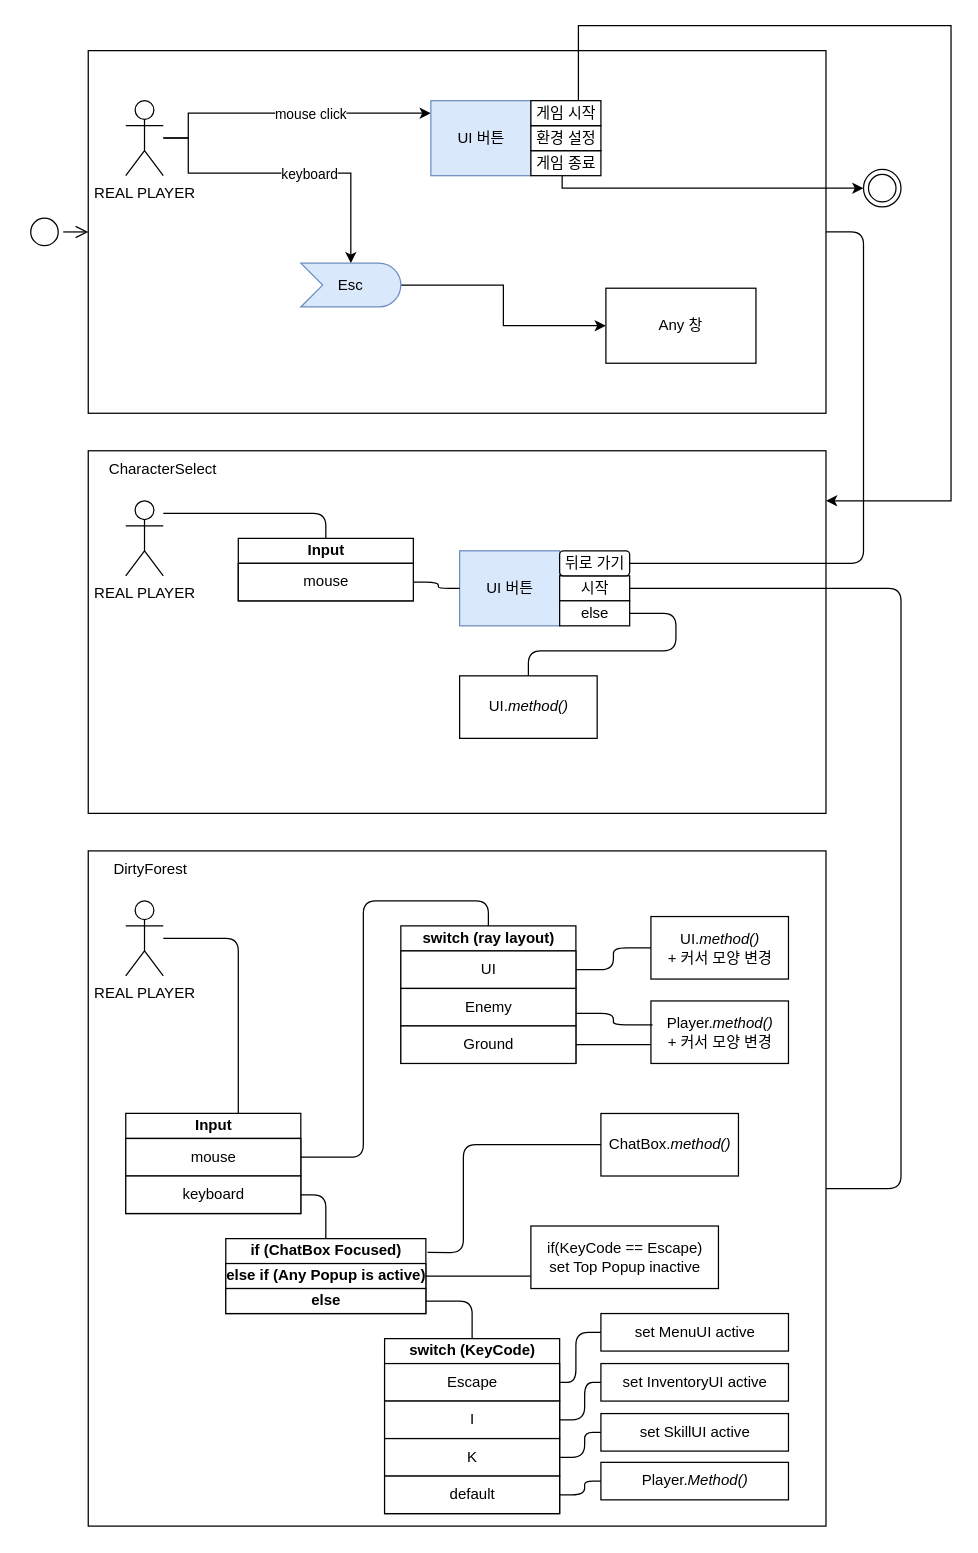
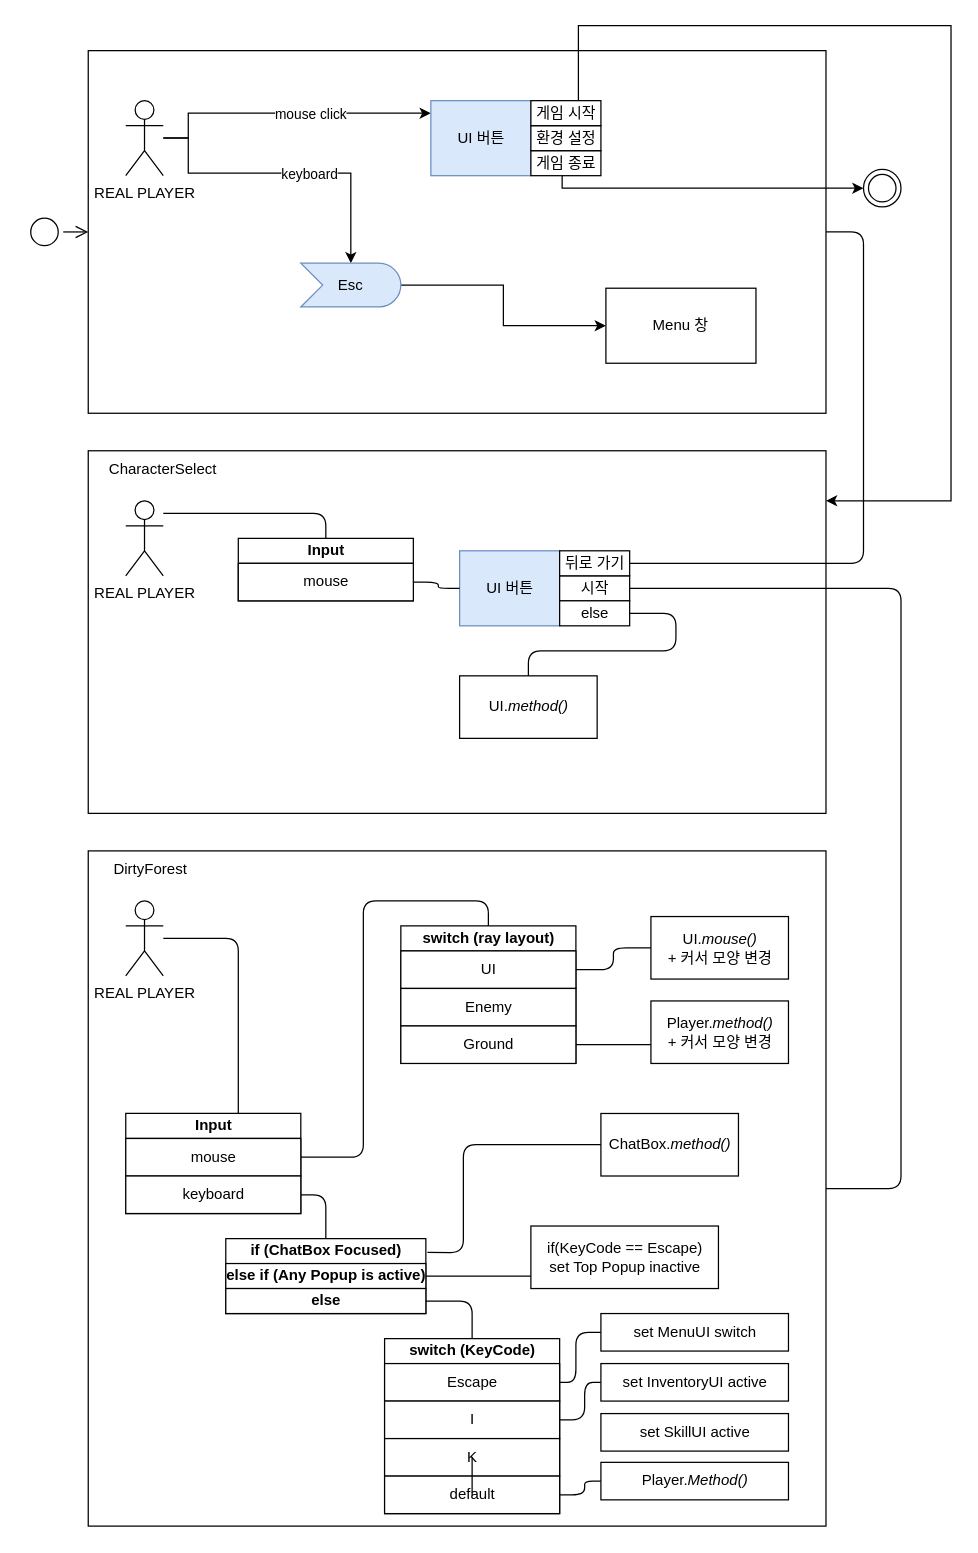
  <mxCell id="0" />
  <mxCell id="1" parent="0" />
  <mxCell id="2" value="" style="rounded=0;whiteSpace=wrap;html=1;" vertex="1" parent="1"><mxGeometry y="40" width="590" height="290" as="geometry" x="70" /></mxCell>
  <mxCell id="3" value="REAL PLAYER" style="shape=umlActor;verticalLabelPosition=bottom;verticalAlign=top;html=1;outlineConnect=0;" vertex="1" parent="1"><mxGeometry x="100" y="80" width="30" height="60" as="geometry" /></mxCell>
  <mxCell id="4" value="" style="endArrow=classic;html=1;rounded=0;edgeStyle=orthogonalEdgeStyle;" edge="1" parent="1" target="8"><mxGeometry relative="1" as="geometry"><mxPoint x="130" y="109.8" as="sourcePoint" /><mxPoint x="320" y="90" as="targetPoint" /><Array as="points"><mxPoint x="150" y="110" /><mxPoint x="150" y="90" /></Array></mxGeometry></mxCell>
  <mxCell id="5" value="mouse click" style="edgeLabel;resizable=0;html=1;align=center;verticalAlign=middle;" connectable="0" vertex="1" parent="4"><mxGeometry relative="1" as="geometry"><mxPoint x="20" as="offset" /></mxGeometry></mxCell>
  <mxCell id="6" value="" style="endArrow=classic;html=1;rounded=0;edgeStyle=orthogonalEdgeStyle;" edge="1" parent="1" target="15"><mxGeometry relative="1" as="geometry"><mxPoint x="130" y="110" as="sourcePoint" /><mxPoint x="230" y="140" as="targetPoint" /><Array as="points"><mxPoint x="150" y="110" /><mxPoint x="150" y="138" /></Array></mxGeometry></mxCell>
  <mxCell id="7" value="keyboard" style="edgeLabel;resizable=0;html=1;align=center;verticalAlign=middle;" connectable="0" vertex="1" parent="6"><mxGeometry relative="1" as="geometry"><mxPoint x="19" as="offset" /></mxGeometry></mxCell>
  <mxCell id="8" value="UI 버튼" style="html=1;fillColor=#dae8fc;strokeColor=#6c8ebf;" vertex="1" parent="1"><mxGeometry x="344" y="80" width="80" height="60" as="geometry" /></mxCell>
  <mxCell id="9" value="" style="edgeStyle=orthogonalEdgeStyle;rounded=0;orthogonalLoop=1;jettySize=auto;html=1;" edge="1" parent="1" source="10"><mxGeometry relative="1" as="geometry"><mxPoint x="690" y="150" as="targetPoint" /><Array as="points"><mxPoint x="449" y="150" /></Array></mxGeometry></mxCell>
  <mxCell id="10" value="게임 종료" style="html=1;" vertex="1" parent="1"><mxGeometry x="424" y="120" width="56" height="20" as="geometry" /></mxCell>
  <mxCell id="11" value="환경 설정" style="html=1;" vertex="1" parent="1"><mxGeometry x="424" y="100" width="56" height="20" as="geometry" /></mxCell>
  <mxCell id="12" style="edgeStyle=orthogonalEdgeStyle;rounded=0;orthogonalLoop=1;jettySize=auto;html=1;" edge="1" parent="1" source="13" target="17"><mxGeometry relative="1" as="geometry"><Array as="points"><mxPoint x="462" y="20" /><mxPoint x="760" y="20" /><mxPoint x="760" y="400" /></Array></mxGeometry></mxCell>
  <mxCell id="13" value="게임 시작" style="html=1;" vertex="1" parent="1"><mxGeometry x="424" y="80" width="56" height="20" as="geometry" /></mxCell>
  <mxCell id="14" value="" style="edgeStyle=orthogonalEdgeStyle;rounded=0;orthogonalLoop=1;jettySize=auto;html=1;" edge="1" parent="1" source="15" target="16"><mxGeometry relative="1" as="geometry"><Array as="points"><mxPoint x="402" y="228" /><mxPoint x="402" y="260" /></Array></mxGeometry></mxCell>
  <mxCell id="15" value="Esc" style="html=1;outlineConnect=0;whiteSpace=wrap;shape=mxgraph.archimate3.event;fillColor=#dae8fc;strokeColor=#6c8ebf;" vertex="1" parent="1"><mxGeometry x="240" y="210" width="80" height="35" as="geometry" /></mxCell>
- <mxCell id="16" value="Any 창" style="whiteSpace=wrap;html=1;" vertex="1" parent="1"><mxGeometry x="484" y="230" width="120" height="60" as="geometry" /></mxCell>
+ <mxCell id="16" value="Menu 창" style="whiteSpace=wrap;html=1;" vertex="1" parent="1"><mxGeometry x="484" y="230" width="120" height="60" as="geometry" /></mxCell>
  <mxCell id="17" value="" style="rounded=0;whiteSpace=wrap;html=1;" vertex="1" parent="1"><mxGeometry y="360" width="590" height="290" as="geometry" x="70" /></mxCell>
  <mxCell id="18" value="CharacterSelect" style="text;html=1;strokeColor=none;fillColor=none;align=center;verticalAlign=middle;whiteSpace=wrap;rounded=0;" vertex="1" parent="1"><mxGeometry x="80" y="360" width="100" height="30" as="geometry" /></mxCell>
  <mxCell id="19" style="edgeStyle=orthogonalEdgeStyle;sketch=0;orthogonalLoop=1;jettySize=auto;html=1;startArrow=none;startFill=0;endArrow=none;endFill=0;strokeColor=default;" edge="1" parent="1" source="20" target="55"><mxGeometry relative="1" as="geometry"><Array as="points"><mxPoint x="190" y="410" /><mxPoint x="190" y="410" /></Array></mxGeometry></mxCell>
  <mxCell id="20" value="REAL PLAYER" style="shape=umlActor;verticalLabelPosition=bottom;verticalAlign=top;html=1;outlineConnect=0;" vertex="1" parent="1"><mxGeometry x="100" y="400" width="30" height="60" as="geometry" /></mxCell>
  <mxCell id="21" value="" style="ellipse;html=1;shape=startState;" vertex="1" parent="1"><mxGeometry x="20" y="170" width="30" height="30" as="geometry" /></mxCell>
  <mxCell id="22" value="" style="edgeStyle=orthogonalEdgeStyle;html=1;verticalAlign=bottom;endArrow=open;endSize=8;rounded=0;" edge="1" source="21" parent="1" target="2"><mxGeometry relative="1" as="geometry"><mxPoint x="25" y="120" as="targetPoint" /></mxGeometry></mxCell>
  <mxCell id="23" value="" style="rounded=0;whiteSpace=wrap;html=1;" vertex="1" parent="1"><mxGeometry y="680" width="590" height="540" as="geometry" x="70" /></mxCell>
  <mxCell id="24" value="DirtyForest" style="text;html=1;strokeColor=none;fillColor=none;align=center;verticalAlign=middle;whiteSpace=wrap;rounded=0;" vertex="1" parent="1"><mxGeometry y="680" width="100" height="30" as="geometry" x="70" /></mxCell>
  <mxCell id="25" value="REAL PLAYER" style="shape=umlActor;verticalLabelPosition=bottom;verticalAlign=top;html=1;outlineConnect=0;" vertex="1" parent="1"><mxGeometry x="100" y="720" width="30" height="60" as="geometry" /></mxCell>
  <mxCell id="26" value="" style="ellipse;html=1;shape=endState;" vertex="1" parent="1"><mxGeometry x="690" y="135" width="30" height="30" as="geometry" /></mxCell>
  <mxCell id="27" value="" style="endArrow=none;html=1;sketch=0;startArrow=none;startFill=0;endFill=0;elbow=vertical;strokeColor=default;edgeStyle=orthogonalEdgeStyle;" edge="1" parent="1" source="28" target="25"><mxGeometry relative="1" as="geometry"><mxPoint x="240" y="750" as="sourcePoint" /><mxPoint x="410" y="720" as="targetPoint" /><Array as="points"><mxPoint x="190" y="750" /></Array></mxGeometry></mxCell>
  <mxCell id="28" value="&lt;b&gt;Input&lt;/b&gt;" style="swimlane;fontStyle=0;childLayout=stackLayout;horizontal=1;startSize=20;horizontalStack=0;resizeParent=1;resizeParentMax=0;resizeLast=0;collapsible=1;marginBottom=0;sketch=0;html=1;" vertex="1" parent="1"><mxGeometry x="100" y="890" width="140" height="80" as="geometry" /></mxCell>
  <mxCell id="29" value="mouse" style="html=1;sketch=0;" vertex="1" parent="28"><mxGeometry y="20" width="140" height="30" as="geometry" /></mxCell>
  <mxCell id="30" value="keyboard" style="html=1;sketch=0;" vertex="1" parent="28"><mxGeometry y="50" width="140" height="30" as="geometry" /></mxCell>
  <mxCell id="31" value="switch (ray layout)" style="swimlane;fontStyle=1;childLayout=stackLayout;horizontal=1;startSize=20;horizontalStack=0;resizeParent=1;resizeParentMax=0;resizeLast=0;collapsible=1;marginBottom=0;sketch=0;html=1;align=center;" vertex="1" parent="1"><mxGeometry x="320" y="740" width="140" height="110" as="geometry"><mxRectangle x="370" y="705" width="50" height="30" as="alternateBounds" /></mxGeometry></mxCell>
  <mxCell id="32" value="UI" style="html=1;sketch=0;" vertex="1" parent="31"><mxGeometry y="20" width="140" height="30" as="geometry" /></mxCell>
  <mxCell id="33" value="Enemy" style="html=1;sketch=0;" vertex="1" parent="31"><mxGeometry y="50" width="140" height="30" as="geometry" /></mxCell>
  <mxCell id="34" value="Ground" style="html=1;sketch=0;" vertex="1" parent="31"><mxGeometry y="80" width="140" height="30" as="geometry" /></mxCell>
  <mxCell id="35" value="Player.&lt;i&gt;method()&lt;/i&gt;&lt;br&gt;+ 커서 모양 변경" style="html=1;sketch=0;align=center;" vertex="1" parent="1"><mxGeometry x="520" y="800" width="110" height="50" as="geometry" /></mxCell>
  <mxCell id="36" value="" style="rounded=1;sketch=0;orthogonalLoop=1;jettySize=auto;html=1;startArrow=none;startFill=0;endArrow=none;endFill=0;edgeStyle=orthogonalEdgeStyle;entryX=0.5;entryY=0;entryDx=0;entryDy=0;" edge="1" parent="1" source="29" target="31"><mxGeometry relative="1" as="geometry"><mxPoint x="340" y="738.387" as="sourcePoint" /><mxPoint x="370" y="741.452" as="targetPoint" /><Array as="points"><mxPoint x="290" y="925" /><mxPoint x="290" y="720" /><mxPoint x="390" y="720" /></Array></mxGeometry></mxCell>
- <mxCell id="37" value="UI.&lt;i&gt;method()&lt;/i&gt;&lt;br&gt;+ 커서 모양 변경" style="html=1;sketch=0;align=center;" vertex="1" parent="1"><mxGeometry x="520" y="732.5" width="110" height="50" as="geometry" /></mxCell>
+ <mxCell id="37" value="UI.&lt;i&gt;mouse()&lt;/i&gt;&lt;br&gt;+ 커서 모양 변경" style="html=1;sketch=0;align=center;" vertex="1" parent="1"><mxGeometry x="520" y="732.5" width="110" height="50" as="geometry" /></mxCell>
  <mxCell id="38" style="edgeStyle=orthogonalEdgeStyle;sketch=0;orthogonalLoop=1;jettySize=auto;html=1;entryX=0;entryY=0.5;entryDx=0;entryDy=0;startArrow=none;startFill=0;endArrow=none;endFill=0;strokeColor=default;" edge="1" parent="1" source="32" target="37"><mxGeometry relative="1" as="geometry" /></mxCell>
- <mxCell id="39" style="edgeStyle=orthogonalEdgeStyle;sketch=0;orthogonalLoop=1;jettySize=auto;html=1;startArrow=none;startFill=0;endArrow=none;endFill=0;strokeColor=default;entryX=0.012;entryY=0.381;entryDx=0;entryDy=0;entryPerimeter=0;" edge="1" parent="1" source="33" target="35"><mxGeometry relative="1" as="geometry"><mxPoint x="600" y="815" as="targetPoint" /><Array as="points"><mxPoint x="490" y="810" /><mxPoint x="490" y="819" /></Array></mxGeometry></mxCell>
  <mxCell id="40" style="edgeStyle=orthogonalEdgeStyle;sketch=0;orthogonalLoop=1;jettySize=auto;html=1;startArrow=none;startFill=0;endArrow=none;endFill=0;strokeColor=default;" edge="1" parent="1" source="34" target="35"><mxGeometry relative="1" as="geometry"><Array as="points"><mxPoint x="490" y="835" /><mxPoint x="490" y="835" /></Array></mxGeometry></mxCell>
  <mxCell id="41" style="edgeStyle=orthogonalEdgeStyle;sketch=0;orthogonalLoop=1;jettySize=auto;html=1;startArrow=none;startFill=0;endArrow=none;endFill=0;strokeColor=default;exitX=1.008;exitY=0.186;exitDx=0;exitDy=0;exitPerimeter=0;" edge="1" parent="1" source="42" target="54"><mxGeometry relative="1" as="geometry"><mxPoint x="530" y="950" as="targetPoint" /><Array as="points"><mxPoint x="370" y="1001" /><mxPoint x="370" y="915" /></Array></mxGeometry></mxCell>
  <mxCell id="42" value="if (ChatBox Focused)" style="swimlane;fontStyle=1;childLayout=stackLayout;horizontal=1;startSize=20;horizontalStack=0;resizeParent=1;resizeParentMax=0;resizeLast=0;collapsible=1;marginBottom=0;sketch=0;html=1;align=center;" vertex="1" parent="1"><mxGeometry x="180" y="990" width="160" height="60" as="geometry"><mxRectangle x="370" y="705" width="50" height="30" as="alternateBounds" /></mxGeometry></mxCell>
  <mxCell id="43" value="&lt;b&gt;else if (Any Popup is active)&lt;/b&gt;" style="html=1;sketch=0;" vertex="1" parent="42"><mxGeometry y="20" width="160" height="20" as="geometry" /></mxCell>
  <mxCell id="44" value="&lt;b&gt;else&lt;/b&gt;" style="html=1;sketch=0;" vertex="1" parent="42"><mxGeometry y="40" width="160" height="20" as="geometry" /></mxCell>
  <mxCell id="45" style="edgeStyle=orthogonalEdgeStyle;sketch=0;orthogonalLoop=1;jettySize=auto;html=1;startArrow=none;startFill=0;endArrow=none;endFill=0;strokeColor=default;entryX=0.5;entryY=0;entryDx=0;entryDy=0;" edge="1" parent="1" source="30" target="42"><mxGeometry relative="1" as="geometry"><Array as="points"><mxPoint x="260" y="955" /></Array></mxGeometry></mxCell>
  <mxCell id="46" value="switch (KeyCode)" style="swimlane;fontStyle=1;childLayout=stackLayout;horizontal=1;startSize=20;horizontalStack=0;resizeParent=1;resizeParentMax=0;resizeLast=0;collapsible=1;marginBottom=0;sketch=0;html=1;align=center;" vertex="1" parent="1"><mxGeometry x="307" y="1070" width="140" height="140" as="geometry"><mxRectangle x="370" y="705" width="50" height="30" as="alternateBounds" /></mxGeometry></mxCell>
  <mxCell id="47" value="Escape" style="html=1;sketch=0;" vertex="1" parent="46"><mxGeometry y="20" width="140" height="30" as="geometry" /></mxCell>
  <mxCell id="48" value="I" style="html=1;sketch=0;" vertex="1" parent="46"><mxGeometry y="50" width="140" height="30" as="geometry" /></mxCell>
  <mxCell id="49" value="K" style="html=1;sketch=0;" vertex="1" parent="46"><mxGeometry y="80" width="140" height="30" as="geometry" /></mxCell>
  <mxCell id="50" value="default" style="html=1;sketch=0;" vertex="1" parent="46"><mxGeometry y="110" width="140" height="30" as="geometry" /></mxCell>
  <mxCell id="51" style="edgeStyle=orthogonalEdgeStyle;sketch=0;orthogonalLoop=1;jettySize=auto;html=1;startArrow=none;startFill=0;endArrow=none;endFill=0;strokeColor=default;entryX=0.5;entryY=0;entryDx=0;entryDy=0;" edge="1" parent="1" source="44" target="46"><mxGeometry relative="1" as="geometry"><Array as="points"><mxPoint x="377" y="1040" /></Array></mxGeometry></mxCell>
  <mxCell id="52" style="edgeStyle=orthogonalEdgeStyle;sketch=0;orthogonalLoop=1;jettySize=auto;html=1;startArrow=none;startFill=0;endArrow=none;endFill=0;strokeColor=default;" edge="1" parent="1" source="43" target="53"><mxGeometry relative="1" as="geometry"><mxPoint x="710" y="1030" as="targetPoint" /><Array as="points"><mxPoint x="380" y="1020" /><mxPoint x="380" y="1020" /></Array></mxGeometry></mxCell>
  <mxCell id="53" value="if(KeyCode == Escape)&lt;br&gt;set Top Popup inactive" style="html=1;sketch=0;align=center;" vertex="1" parent="1"><mxGeometry x="424" y="980" width="150" height="50" as="geometry" /></mxCell>
  <mxCell id="54" value="ChatBox.&lt;i&gt;method()&lt;/i&gt;" style="html=1;sketch=0;align=center;" vertex="1" parent="1"><mxGeometry x="480" y="890" width="110" height="50" as="geometry" /></mxCell>
  <mxCell id="55" value="&lt;b&gt;Input&lt;/b&gt;" style="swimlane;fontStyle=0;childLayout=stackLayout;horizontal=1;startSize=20;horizontalStack=0;resizeParent=1;resizeParentMax=0;resizeLast=0;collapsible=1;marginBottom=0;sketch=0;html=1;" vertex="1" parent="1"><mxGeometry x="190" y="430" width="140" height="50" as="geometry" /></mxCell>
  <mxCell id="56" value="mouse" style="html=1;sketch=0;" vertex="1" parent="55"><mxGeometry y="20" width="140" height="30" as="geometry" /></mxCell>
  <mxCell id="57" value="UI 버튼" style="html=1;fillColor=#dae8fc;strokeColor=#6c8ebf;" vertex="1" parent="1"><mxGeometry x="367" y="440" width="80" height="60" as="geometry" /></mxCell>
  <mxCell id="58" style="edgeStyle=orthogonalEdgeStyle;sketch=0;orthogonalLoop=1;jettySize=auto;html=1;startArrow=none;startFill=0;endArrow=none;endFill=0;strokeColor=default;exitX=1;exitY=0.5;exitDx=0;exitDy=0;" edge="1" parent="1" source="59" target="23"><mxGeometry relative="1" as="geometry"><mxPoint x="750" y="580" as="targetPoint" /><Array as="points"><mxPoint x="720" y="470" /><mxPoint x="720" y="950" /></Array></mxGeometry></mxCell>
  <mxCell id="59" value="시작" style="html=1;" vertex="1" parent="1"><mxGeometry x="447" y="460" width="56" height="20" as="geometry" /></mxCell>
  <mxCell id="60" style="edgeStyle=orthogonalEdgeStyle;sketch=0;orthogonalLoop=1;jettySize=auto;html=1;startArrow=none;startFill=0;endArrow=none;endFill=0;strokeColor=default;" edge="1" parent="1" source="61" target="73"><mxGeometry relative="1" as="geometry"><Array as="points"><mxPoint x="540" y="490" /><mxPoint x="540" y="520" /><mxPoint x="422" y="520" /></Array></mxGeometry></mxCell>
  <mxCell id="61" value="else" style="html=1;" vertex="1" parent="1"><mxGeometry x="447" y="480" width="56" height="20" as="geometry" /></mxCell>
  <mxCell id="62" style="edgeStyle=orthogonalEdgeStyle;sketch=0;orthogonalLoop=1;jettySize=auto;html=1;startArrow=none;startFill=0;endArrow=none;endFill=0;strokeColor=default;" edge="1" parent="1" source="72" target="2"><mxGeometry relative="1" as="geometry"><Array as="points"><mxPoint x="690" y="450" /><mxPoint x="690" y="185" /></Array></mxGeometry></mxCell>
  <mxCell id="63" style="edgeStyle=orthogonalEdgeStyle;sketch=0;orthogonalLoop=1;jettySize=auto;html=1;entryX=0;entryY=0.5;entryDx=0;entryDy=0;startArrow=none;startFill=0;endArrow=none;endFill=0;strokeColor=default;" edge="1" parent="1" source="56" target="57"><mxGeometry relative="1" as="geometry" /></mxCell>
- <mxCell id="64" value="set MenuUI active" style="html=1;sketch=0;align=center;" vertex="1" parent="1"><mxGeometry x="480" y="1050" width="150" height="30" as="geometry" /></mxCell>
+ <mxCell id="64" value="set MenuUI switch" style="html=1;sketch=0;align=center;" vertex="1" parent="1"><mxGeometry x="480" y="1050" width="150" height="30" as="geometry" /></mxCell>
  <mxCell id="65" style="edgeStyle=orthogonalEdgeStyle;sketch=0;orthogonalLoop=1;jettySize=auto;html=1;startArrow=none;startFill=0;endArrow=none;endFill=0;strokeColor=default;" edge="1" parent="1" source="47" target="64"><mxGeometry relative="1" as="geometry"><Array as="points"><mxPoint x="460" y="1105" /><mxPoint x="460" y="1065" /></Array></mxGeometry></mxCell>
  <mxCell id="66" value="set InventoryUI active" style="html=1;sketch=0;align=center;" vertex="1" parent="1"><mxGeometry x="480" y="1090" width="150" height="30" as="geometry" /></mxCell>
  <mxCell id="67" style="edgeStyle=orthogonalEdgeStyle;sketch=0;orthogonalLoop=1;jettySize=auto;html=1;startArrow=none;startFill=0;endArrow=none;endFill=0;strokeColor=default;" edge="1" parent="1" source="48" target="66"><mxGeometry relative="1" as="geometry" /></mxCell>
  <mxCell id="68" value="set SkillUI active" style="html=1;sketch=0;align=center;" vertex="1" parent="1"><mxGeometry x="480" y="1130" width="150" height="30" as="geometry" /></mxCell>
- <mxCell id="69" style="edgeStyle=orthogonalEdgeStyle;sketch=0;orthogonalLoop=1;jettySize=auto;html=1;startArrow=none;startFill=0;endArrow=none;endFill=0;strokeColor=default;" edge="1" parent="1" source="49" target="68"><mxGeometry relative="1" as="geometry" /></mxCell>
+ <mxCell id="69" style="edgeStyle=orthogonalEdgeStyle;sketch=0;orthogonalLoop=1;jettySize=auto;html=1;startArrow=none;startFill=0;endArrow=none;endFill=0;strokeColor=default;" edge="1" parent="1" source="49" target="50"><mxGeometry relative="1" as="geometry" /></mxCell>
  <mxCell id="70" value="Player.&lt;i&gt;Method()&lt;/i&gt;" style="html=1;sketch=0;align=center;" vertex="1" parent="1"><mxGeometry x="480" y="1169" width="150" height="30" as="geometry" /></mxCell>
  <mxCell id="71" style="edgeStyle=orthogonalEdgeStyle;sketch=0;orthogonalLoop=1;jettySize=auto;html=1;startArrow=none;startFill=0;endArrow=none;endFill=0;strokeColor=default;" edge="1" parent="1" source="50" target="70"><mxGeometry relative="1" as="geometry" /></mxCell>
- <mxCell id="72" value="뒤로 가기" style="html=1;rounded=1;" vertex="1" parent="1"><mxGeometry x="447" y="440" width="56" height="20" as="geometry" /></mxCell>
+ <mxCell id="72" value="뒤로 가기" style="html=1;" vertex="1" parent="1"><mxGeometry x="447" y="440" width="56" height="20" as="geometry" /></mxCell>
  <mxCell id="73" value="UI.&lt;i&gt;method()&lt;/i&gt;" style="html=1;sketch=0;align=center;" vertex="1" parent="1"><mxGeometry x="367" y="540" width="110" height="50" as="geometry" /></mxCell>
